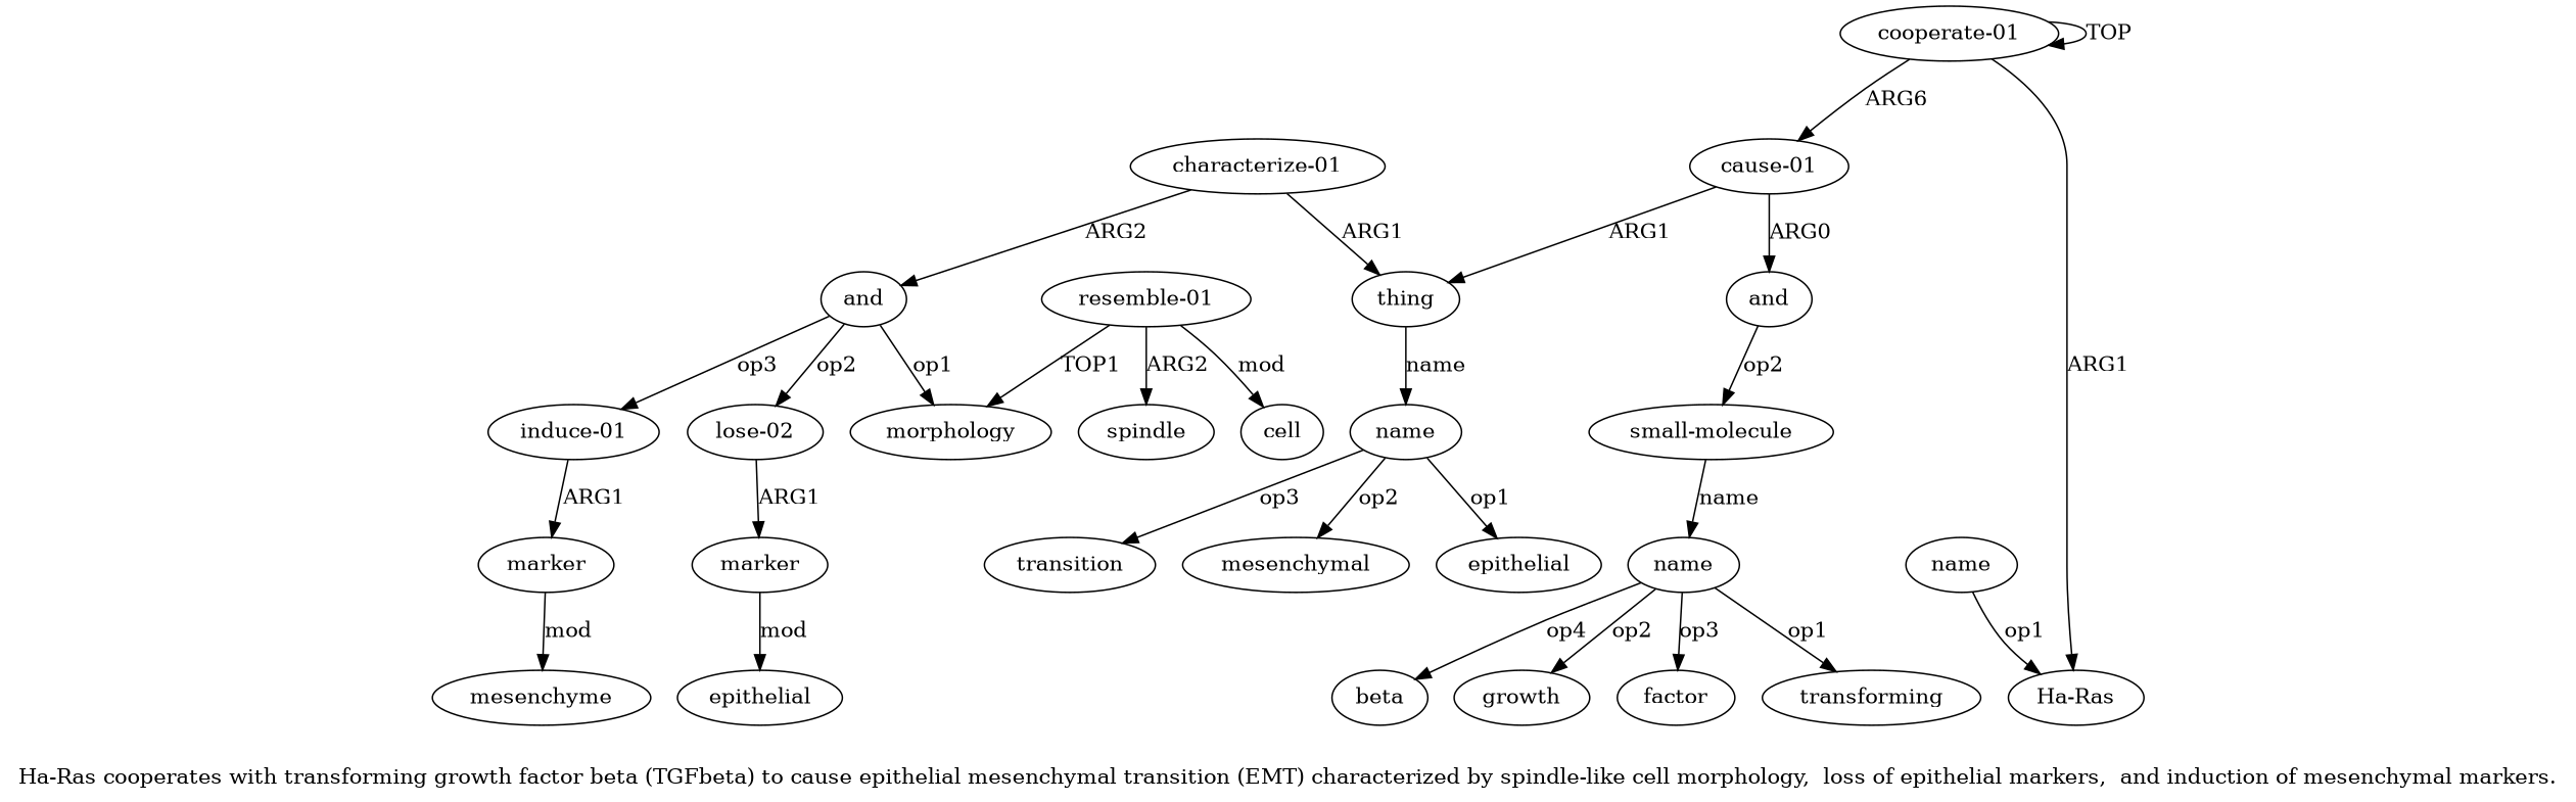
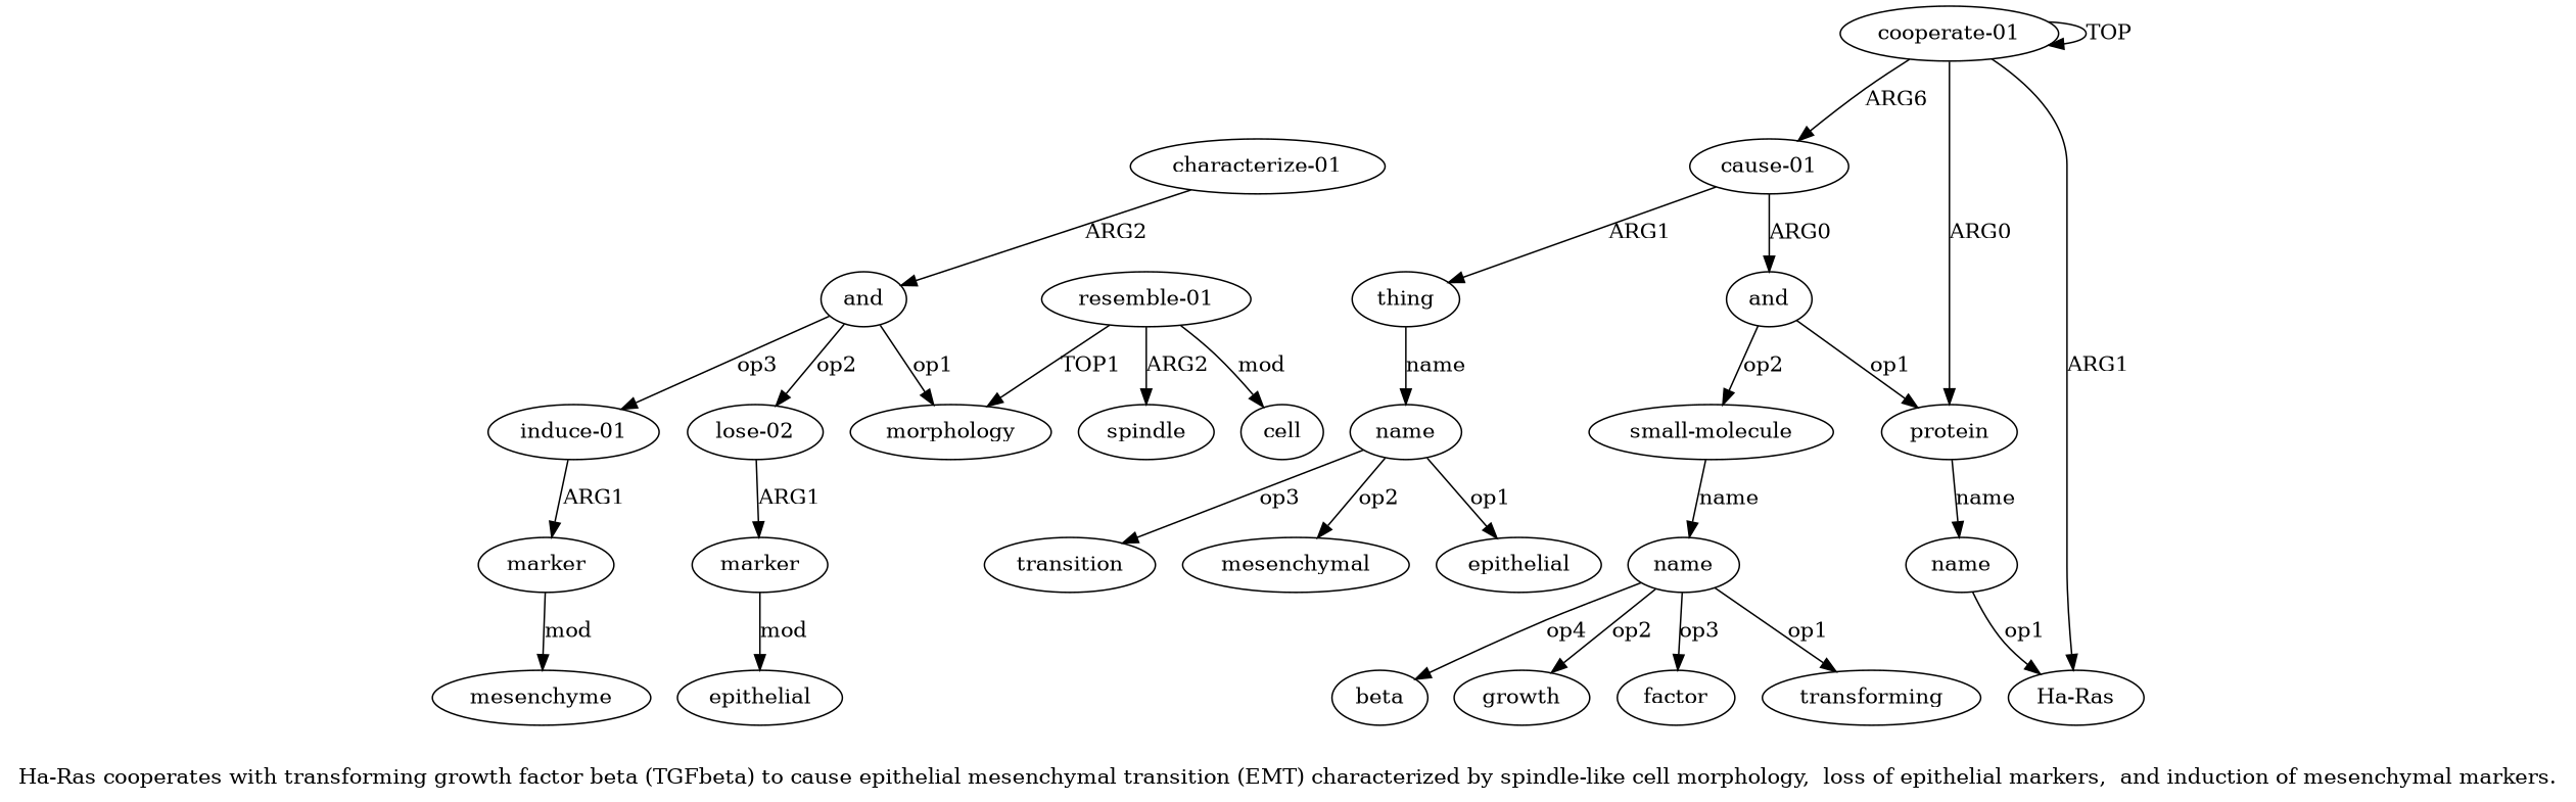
  digraph {
    label="Ha-Ras cooperates with transforming growth factor beta (TGFbeta) to cause epithelial mesenchymal transition (EMT) characterized by spindle-like cell morphology,  loss of epithelial markers,  and induction of mesenchymal markers."
    node [color=black gold_ind=-1 gold_label=name test_ind=-1 test_label=name]
    edge [color=black gold_label=ARG1 test_label=ARG1]
    n1 [gold_ind=20 gold_label=mesenchyme label=mesenchyme test_ind=20 test_label=mesenchyme]
    n2 [gold_label=epithelial label=epithelial test_label=epithelial]
    n3 [gold_label=transition label=transition test_label=transition]
    n4 [gold_label="Ha-Ras" label="Ha-Ras" test_label="Ha-Ras"]
    n5 [gold_label=transforming label=transforming test_label=transforming]
    n6 [gold_label=beta label=beta test_label=beta]
    n7 [gold_ind=15 gold_label="lose-02" label="lose-02" test_ind=15 test_label="lose-02"]
    n8 [gold_ind=16 gold_label=marker label=marker test_ind=16 test_label=marker]
    n9 [gold_ind=17 gold_label=epithelial label=epithelial test_ind=17 test_label=epithelial]
    n10 [gold_ind=14 gold_label=spindle label=spindle test_ind=14 test_label=spindle]
    n11 [gold_ind=11 gold_label=morphology label=morphology test_ind=11 test_label=morphology]
    n12 [gold_ind=12 gold_label=cell label=cell test_ind=12 test_label=cell]
    n13 [gold_ind=10 gold_label=and label=and test_ind=10 test_label=and]
    n14 [gold_ind=18 gold_label="induce-01" label="induce-01" test_ind=18 test_label="induce-01"]
    n15 [gold_ind=19 gold_label=marker label=marker test_ind=19 test_label=marker]
    n16 [gold_ind=13 gold_label="resemble-01" label="resemble-01" test_ind=13 test_label="resemble-01"]
    n17 [gold_label=growth label=growth test_label=growth]
+   n18 [gold_ind=1 gold_label=protein label=protein test_ind=1 test_label=protein]
    n19 [gold_ind=2 label=name test_ind=2]
    n20 [gold_ind=0 gold_label="cooperate-01" label="cooperate-01" test_ind=0 test_label="cooperate-01"]
    n21 [gold_ind=5 gold_label="cause-01" label="cause-01" test_ind=5 test_label="cause-01"]
    n22 [gold_ind=3 gold_label="small-molecule" label="small-molecule" test_ind=3 test_label="small-molecule"]
    n23 [gold_ind=4 label=name test_ind=4]
    n24 [gold_ind=7 gold_label=thing label=thing test_ind=7 test_label=thing]
    n25 [gold_ind=6 gold_label=and label=and test_ind=6 test_label=and]
    n26 [gold_label=factor label=factor test_label=factor]
    n27 [gold_ind=8 label=name test_ind=8]
    n28 [gold_label=mesenchymal label=mesenchymal test_label=mesenchymal]
    n29 [gold_ind=9 gold_label="characterize-01" label="characterize-01" test_ind=9 test_label="characterize-01"]
    n7 -> n8 [label=ARG1]
    n8 -> n9 [gold_label=mod label=mod test_label=mod]
    n13 -> n7 [gold_label=op2 label=op2 test_label=op2]
    n13 -> n11 [gold_label=op1 label=op1 test_label=op1]
    n13 -> n14 [gold_label=op3 label=op3 test_label=op3]
    n14 -> n15 [label=ARG1]
    n15 -> n1 [gold_label=mod label=mod test_label=mod]
    n16 -> n10 [gold_label=ARG2 label=ARG2 test_label=ARG2]
    n16 -> n11 [label=TOP1]
    n16 -> n12 [gold_label=mod label=mod test_label=mod]
+   n18 -> n19 [gold_label=name label=name test_label=name]
    n19 -> n4 [gold_label=op1 label=op1 test_label=op1]
    n20 -> n4 [label=ARG1]
+   n20 -> n18 [gold_label=ARG0 label=ARG0 test_label=ARG0]
    n20 -> n20 [gold_label=TOP label=TOP test_label=TOP]
    n20 -> n21 [gold_label=ARG2 label=ARG6 test_label=ARG2]
    n21 -> n24 [label=ARG1]
    n21 -> n25 [gold_label=ARG0 label=ARG0 test_label=ARG0]
    n22 -> n23 [gold_label=name label=name test_label=name]
    n23 -> n5 [gold_label=op1 label=op1 test_label=op1]
    n23 -> n6 [gold_label=op4 label=op4 test_label=op4]
    n23 -> n17 [gold_label=op2 label=op2 test_label=op2]
    n23 -> n26 [gold_label=op3 label=op3 test_label=op3]
    n24 -> n27 [gold_label=name label=name test_label=name]
+   n25 -> n18 [gold_label=op1 label=op1 test_label=op1]
    n25 -> n22 [gold_label=op2 label=op2 test_label=op2]
    n27 -> n2 [gold_label=op1 label=op1 test_label=op1]
    n27 -> n3 [gold_label=op3 label=op3 test_label=op3]
    n27 -> n28 [gold_label=op2 label=op2 test_label=op2]
    n29 -> n13 [gold_label=ARG2 label=ARG2 test_label=ARG2]
-   n29 -> n24 [label=ARG1]
  }
